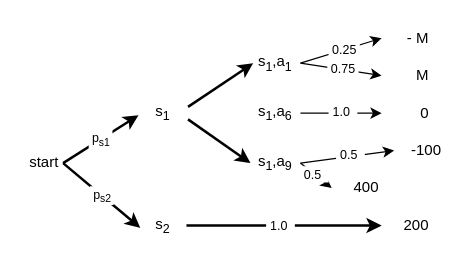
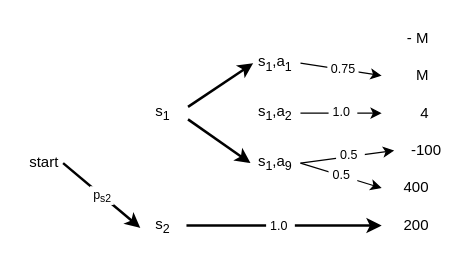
  <mxCell id="0" />
  <mxCell id="1" parent="0" />
  <mxCell id="2" value="start" style="text;html=1;strokeColor=none;fillColor=none;align=center;verticalAlign=middle;whiteSpace=wrap;rounded=0;" parent="1" vertex="1"><mxGeometry x="20" y="110" width="30" height="40" as="geometry" /></mxCell>
  <mxCell id="3" value="s&lt;sub&gt;1&lt;/sub&gt;" style="text;html=1;strokeColor=none;fillColor=none;align=center;verticalAlign=middle;whiteSpace=wrap;rounded=0;" parent="1" vertex="1"><mxGeometry x="110" y="80" width="40" height="20" as="geometry" /></mxCell>
  <mxCell id="4" value="s&lt;sub&gt;2&lt;/sub&gt;" style="text;html=1;strokeColor=none;fillColor=none;align=center;verticalAlign=middle;whiteSpace=wrap;rounded=0;" parent="1" vertex="1"><mxGeometry x="111.25" y="170" width="37.5" height="20" as="geometry" /></mxCell>
- <mxCell id="5" value="&lt;font size=&quot;1&quot;&gt;&amp;nbsp;p&lt;sub&gt;s1&amp;nbsp;&lt;/sub&gt;&lt;/font&gt;" style="endArrow=classic;html=1;rounded=0;exitX=1;exitY=0.5;exitDx=0;exitDy=0;entryX=0.01;entryY=0.582;entryDx=0;entryDy=0;entryPerimeter=0;strokeWidth=2;" parent="1" source="2" target="3" edge="1"><mxGeometry width="50" height="50" relative="1" as="geometry"><mxPoint x="170" y="180" as="sourcePoint" /><mxPoint x="220" y="130" as="targetPoint" /><mxPoint as="offset" /></mxGeometry></mxCell>
  <mxCell id="6" value="&lt;font size=&quot;1&quot;&gt;&amp;nbsp;p&lt;sub&gt;s2&amp;nbsp;&lt;/sub&gt;&lt;/font&gt;" style="endArrow=classic;html=1;rounded=0;exitX=1;exitY=0.5;exitDx=0;exitDy=0;entryX=0.015;entryY=0.593;entryDx=0;entryDy=0;entryPerimeter=0;strokeWidth=2;" parent="1" source="2" target="4" edge="1"><mxGeometry width="50" height="50" relative="1" as="geometry"><mxPoint x="170" y="180" as="sourcePoint" /><mxPoint x="220" y="130" as="targetPoint" /></mxGeometry></mxCell>
  <mxCell id="7" value="" style="endArrow=classic;html=1;rounded=0;exitX=1;exitY=0.25;exitDx=0;exitDy=0;entryX=0.054;entryY=0.501;entryDx=0;entryDy=0;entryPerimeter=0;strokeWidth=2;" parent="1" source="3" target="8" edge="1"><mxGeometry width="50" height="50" relative="1" as="geometry"><mxPoint x="167.5" y="90" as="sourcePoint" /><mxPoint x="197.5" y="72" as="targetPoint" /></mxGeometry></mxCell>
  <mxCell id="8" value="s&lt;sub&gt;1&lt;/sub&gt;,a&lt;sub&gt;1&lt;/sub&gt;" style="text;html=1;strokeColor=none;fillColor=none;align=center;verticalAlign=middle;whiteSpace=wrap;rounded=0;" parent="1" vertex="1"><mxGeometry x="200" y="40" width="40" height="20" as="geometry" /></mxCell>
- <mxCell id="9" value="s&lt;sub&gt;1&lt;/sub&gt;,a&lt;sub&gt;6&lt;/sub&gt;" style="text;html=1;strokeColor=none;fillColor=none;align=center;verticalAlign=middle;whiteSpace=wrap;rounded=0;" parent="1" vertex="1"><mxGeometry x="200" y="80" width="40" height="20" as="geometry" /></mxCell>
+ <mxCell id="9" value="s&lt;sub&gt;1&lt;/sub&gt;,a&lt;sub&gt;2&lt;/sub&gt;" style="text;html=1;strokeColor=none;fillColor=none;align=center;verticalAlign=middle;whiteSpace=wrap;rounded=0;" parent="1" vertex="1"><mxGeometry x="200" y="80" width="40" height="20" as="geometry" /></mxCell>
  <mxCell id="10" value="s&lt;sub&gt;1&lt;/sub&gt;,a&lt;sub&gt;9&lt;/sub&gt;" style="text;html=1;strokeColor=none;fillColor=none;align=center;verticalAlign=middle;whiteSpace=wrap;rounded=0;" parent="1" vertex="1"><mxGeometry x="200" y="120" width="40" height="20" as="geometry" /></mxCell>
  <mxCell id="11" value="" style="endArrow=classic;html=1;rounded=0;exitX=1;exitY=0.75;exitDx=0;exitDy=0;entryX=0;entryY=0.5;entryDx=0;entryDy=0;strokeWidth=2;" parent="1" source="3" target="10" edge="1"><mxGeometry width="50" height="50" relative="1" as="geometry"><mxPoint x="120" y="180" as="sourcePoint" /><mxPoint x="170" y="130" as="targetPoint" /></mxGeometry></mxCell>
  <mxCell id="12" value="&lt;div style=&quot;&quot;&gt;&lt;span style=&quot;background-color: initial;&quot;&gt;200&lt;/span&gt;&lt;/div&gt;" style="text;html=1;strokeColor=none;fillColor=none;align=right;verticalAlign=middle;whiteSpace=wrap;rounded=0;" parent="1" vertex="1"><mxGeometry x="305" y="170" width="40" height="20" as="geometry" /></mxCell>
- <mxCell id="13" value="" style="endArrow=classic;html=1;rounded=0;exitX=1;exitY=0.5;exitDx=0;exitDy=0;strokeWidth=1;entryX=0;entryY=0.5;entryDx=0;entryDy=0;" parent="1" source="8" target="15" edge="1"><mxGeometry x="-0.059" y="-5" width="50" height="50" relative="1" as="geometry"><mxPoint x="220" y="120" as="sourcePoint" /><mxPoint x="280" y="30" as="targetPoint" /><mxPoint as="offset" /></mxGeometry></mxCell>
- <mxCell id="14" value="&lt;font style=&quot;font-size: 10px;&quot;&gt;&amp;nbsp;0.25&amp;nbsp;&lt;/font&gt;" style="edgeLabel;html=1;align=center;verticalAlign=bottom;resizable=0;points=[];horizontal=1;" parent="13" vertex="1" connectable="0"><mxGeometry x="0.153" relative="1" as="geometry"><mxPoint x="-3" y="8" as="offset" /></mxGeometry></mxCell>
  <mxCell id="15" value="- M" style="text;html=1;strokeColor=none;fillColor=none;align=right;verticalAlign=middle;whiteSpace=wrap;rounded=0;" parent="1" vertex="1"><mxGeometry x="305" y="20" width="40" height="20" as="geometry" /></mxCell>
  <mxCell id="16" value="" style="endArrow=classic;html=1;rounded=0;exitX=1;exitY=0.5;exitDx=0;exitDy=0;strokeWidth=1;entryX=0;entryY=0.5;entryDx=0;entryDy=0;" parent="1" source="8" target="18" edge="1"><mxGeometry width="50" height="50" relative="1" as="geometry"><mxPoint x="250" y="60" as="sourcePoint" /><mxPoint x="280" y="60" as="targetPoint" /></mxGeometry></mxCell>
  <mxCell id="17" value="&lt;font style=&quot;font-size: 10px;&quot;&gt;&amp;nbsp;0.75&amp;nbsp;&lt;/font&gt;" style="edgeLabel;html=1;align=center;verticalAlign=middle;resizable=0;points=[];" parent="16" vertex="1" connectable="0"><mxGeometry x="0.223" y="-1" relative="1" as="geometry"><mxPoint x="-6" y="-4" as="offset" /></mxGeometry></mxCell>
  <mxCell id="18" value="M" style="text;html=1;strokeColor=none;fillColor=none;align=right;verticalAlign=middle;whiteSpace=wrap;rounded=0;" parent="1" vertex="1"><mxGeometry x="305" y="50" width="40" height="20" as="geometry" /></mxCell>
  <mxCell id="19" value="" style="endArrow=classic;html=1;rounded=0;exitX=1;exitY=0.5;exitDx=0;exitDy=0;strokeWidth=1;entryX=0;entryY=0.5;entryDx=0;entryDy=0;" parent="1" source="9" target="21" edge="1"><mxGeometry width="50" height="50" relative="1" as="geometry"><mxPoint x="250" y="90" as="sourcePoint" /><mxPoint x="280" y="90" as="targetPoint" /></mxGeometry></mxCell>
  <mxCell id="20" value="&lt;font style=&quot;font-size: 10px;&quot;&gt;&amp;nbsp;1.0&amp;nbsp;&amp;nbsp;&lt;/font&gt;" style="edgeLabel;html=1;align=center;verticalAlign=middle;resizable=0;points=[];" parent="19" vertex="1" connectable="0"><mxGeometry x="0.223" y="-1" relative="1" as="geometry"><mxPoint x="-7" y="-3" as="offset" /></mxGeometry></mxCell>
- <mxCell id="21" value="0" style="text;html=1;strokeColor=none;fillColor=none;align=right;verticalAlign=middle;whiteSpace=wrap;rounded=0;" parent="1" vertex="1"><mxGeometry x="305" y="80" width="40" height="20" as="geometry" /></mxCell>
+ <mxCell id="21" value="4" style="text;html=1;strokeColor=none;fillColor=none;align=right;verticalAlign=middle;whiteSpace=wrap;rounded=0;" parent="1" vertex="1"><mxGeometry x="305" y="80" width="40" height="20" as="geometry" /></mxCell>
  <mxCell id="22" value="" style="endArrow=classic;html=1;rounded=0;exitX=1;exitY=0.5;exitDx=0;exitDy=0;strokeWidth=1;entryX=0;entryY=0.5;entryDx=0;entryDy=0;" parent="1" source="10" target="24" edge="1"><mxGeometry x="-0.059" y="-5" width="50" height="50" relative="1" as="geometry"><mxPoint x="250" y="130" as="sourcePoint" /><mxPoint x="280" y="120" as="targetPoint" /><mxPoint as="offset" /></mxGeometry></mxCell>
  <mxCell id="23" value="&lt;font style=&quot;font-size: 10px;&quot;&gt;&amp;nbsp;0.5&amp;nbsp;&amp;nbsp;&lt;/font&gt;" style="edgeLabel;html=1;align=center;verticalAlign=bottom;resizable=0;points=[];horizontal=1;" parent="22" vertex="1" connectable="0"><mxGeometry x="0.153" relative="1" as="geometry"><mxPoint x="-4" y="7" as="offset" /></mxGeometry></mxCell>
  <mxCell id="24" value="-100" style="text;html=1;strokeColor=none;fillColor=none;align=right;verticalAlign=middle;whiteSpace=wrap;rounded=0;" parent="1" vertex="1"><mxGeometry x="315" y="110" width="40" height="20" as="geometry" /></mxCell>
- <mxCell id="25" value="400" style="text;html=1;strokeColor=none;fillColor=none;align=right;verticalAlign=middle;whiteSpace=wrap;rounded=0;" parent="1" vertex="1"><mxGeometry x="265" y="140" width="40" height="20" as="geometry" /></mxCell>
+ <mxCell id="25" value="400" style="text;html=1;strokeColor=none;fillColor=none;align=right;verticalAlign=middle;whiteSpace=wrap;rounded=0;" parent="1" vertex="1"><mxGeometry x="305" y="140" width="40" height="20" as="geometry" /></mxCell>
  <mxCell id="26" value="" style="endArrow=classic;html=1;rounded=0;exitX=1;exitY=0.5;exitDx=0;exitDy=0;strokeWidth=1;entryX=0;entryY=0.5;entryDx=0;entryDy=0;" parent="1" source="10" target="25" edge="1"><mxGeometry x="-0.059" y="-5" width="50" height="50" relative="1" as="geometry"><mxPoint x="270" y="140" as="sourcePoint" /><mxPoint x="310" y="130" as="targetPoint" /><mxPoint as="offset" /></mxGeometry></mxCell>
  <mxCell id="27" value="&lt;font style=&quot;font-size: 10px;&quot;&gt;&amp;nbsp;0.5&amp;nbsp;&amp;nbsp;&lt;/font&gt;" style="edgeLabel;html=1;align=center;verticalAlign=bottom;resizable=0;points=[];horizontal=1;" parent="26" vertex="1" connectable="0"><mxGeometry x="0.153" relative="1" as="geometry"><mxPoint x="-4" y="6" as="offset" /></mxGeometry></mxCell>
  <mxCell id="28" value="" style="endArrow=classic;html=1;rounded=0;exitX=1;exitY=0.5;exitDx=0;exitDy=0;strokeWidth=2;entryX=0;entryY=0.5;entryDx=0;entryDy=0;" parent="1" source="4" target="12" edge="1"><mxGeometry x="-0.059" y="-5" width="50" height="50" relative="1" as="geometry"><mxPoint x="240" y="200" as="sourcePoint" /><mxPoint x="305" y="220" as="targetPoint" /><mxPoint as="offset" /></mxGeometry></mxCell>
  <mxCell id="29" value="&lt;font style=&quot;font-size: 10px;&quot;&gt;&amp;nbsp;1.0&amp;nbsp;&amp;nbsp;&lt;/font&gt;" style="edgeLabel;html=1;align=center;verticalAlign=bottom;resizable=0;points=[];horizontal=1;" parent="28" vertex="1" connectable="0"><mxGeometry x="0.153" relative="1" as="geometry"><mxPoint x="-15" y="8" as="offset" /></mxGeometry></mxCell>
